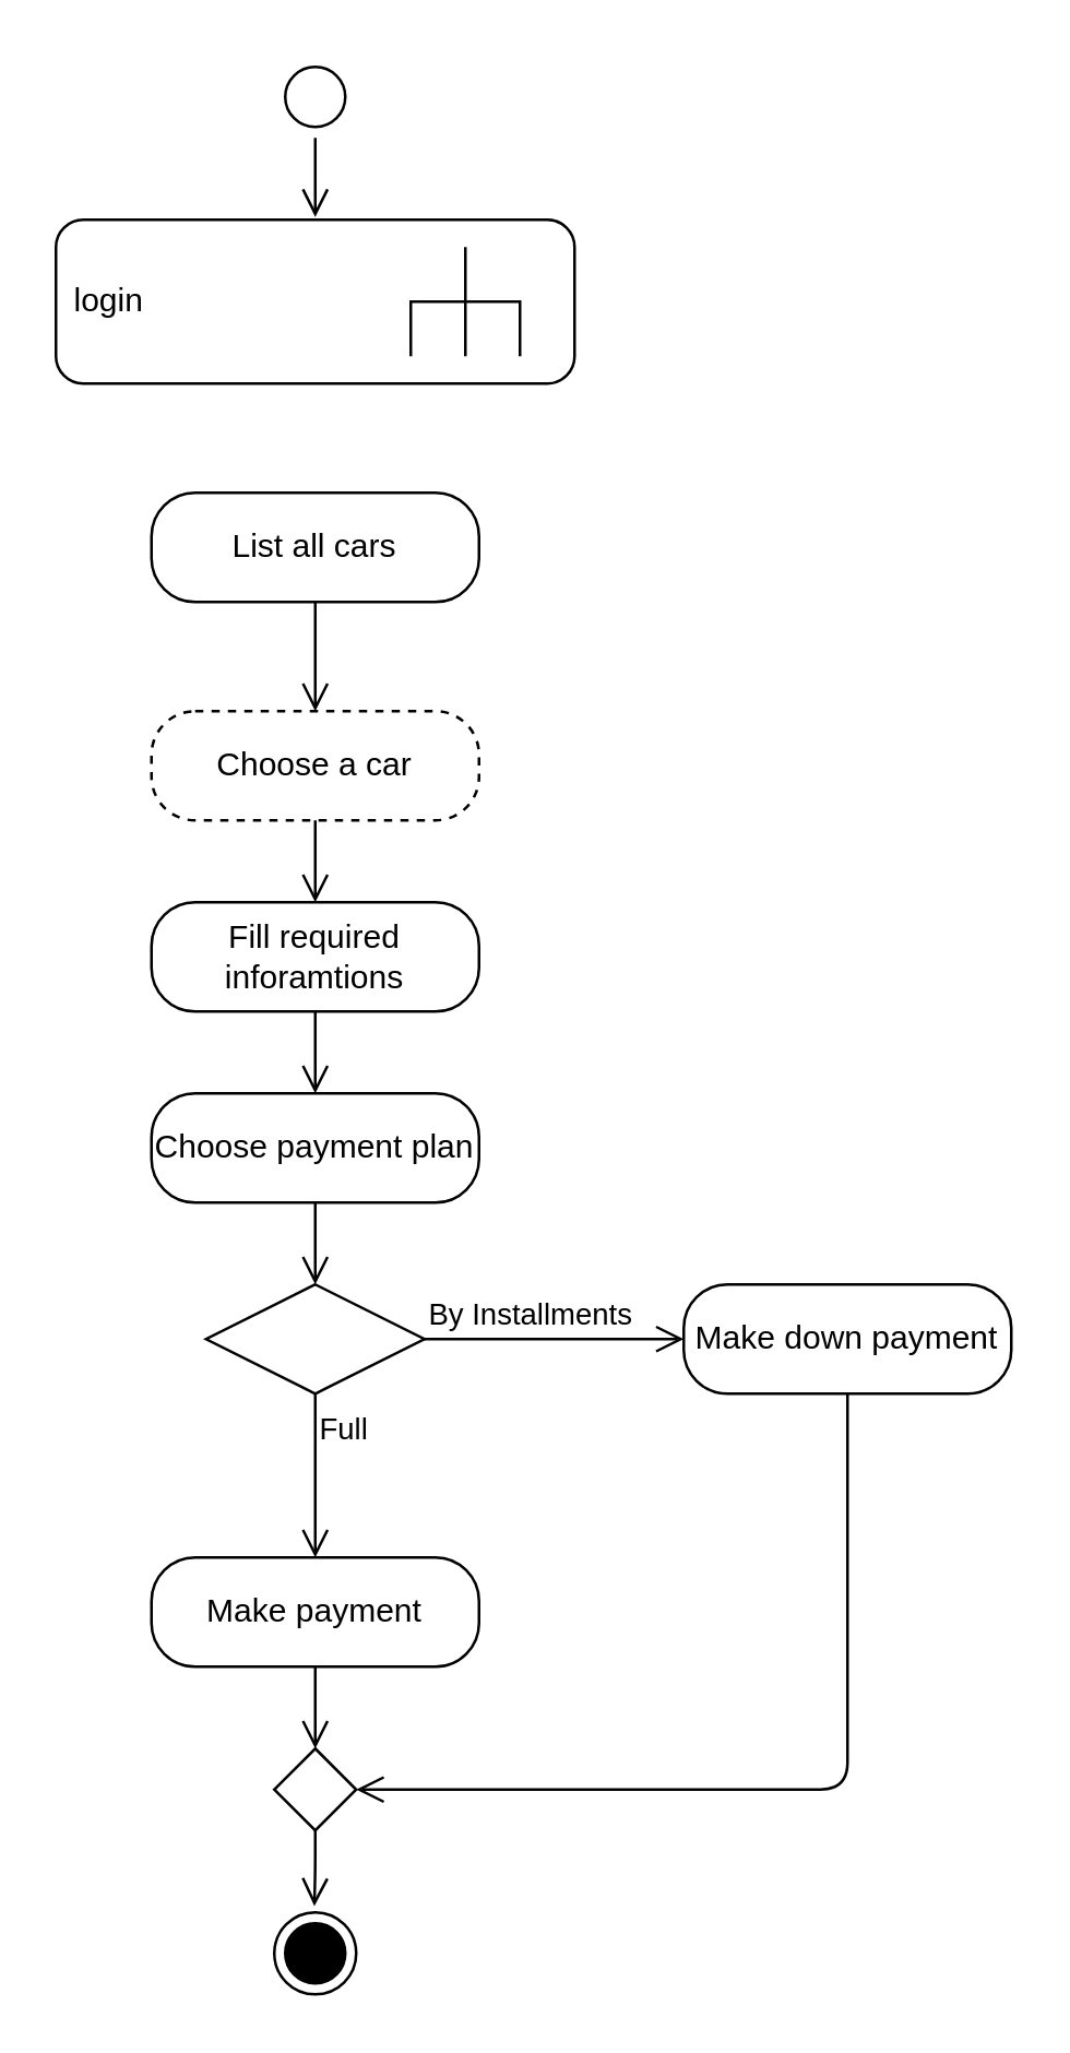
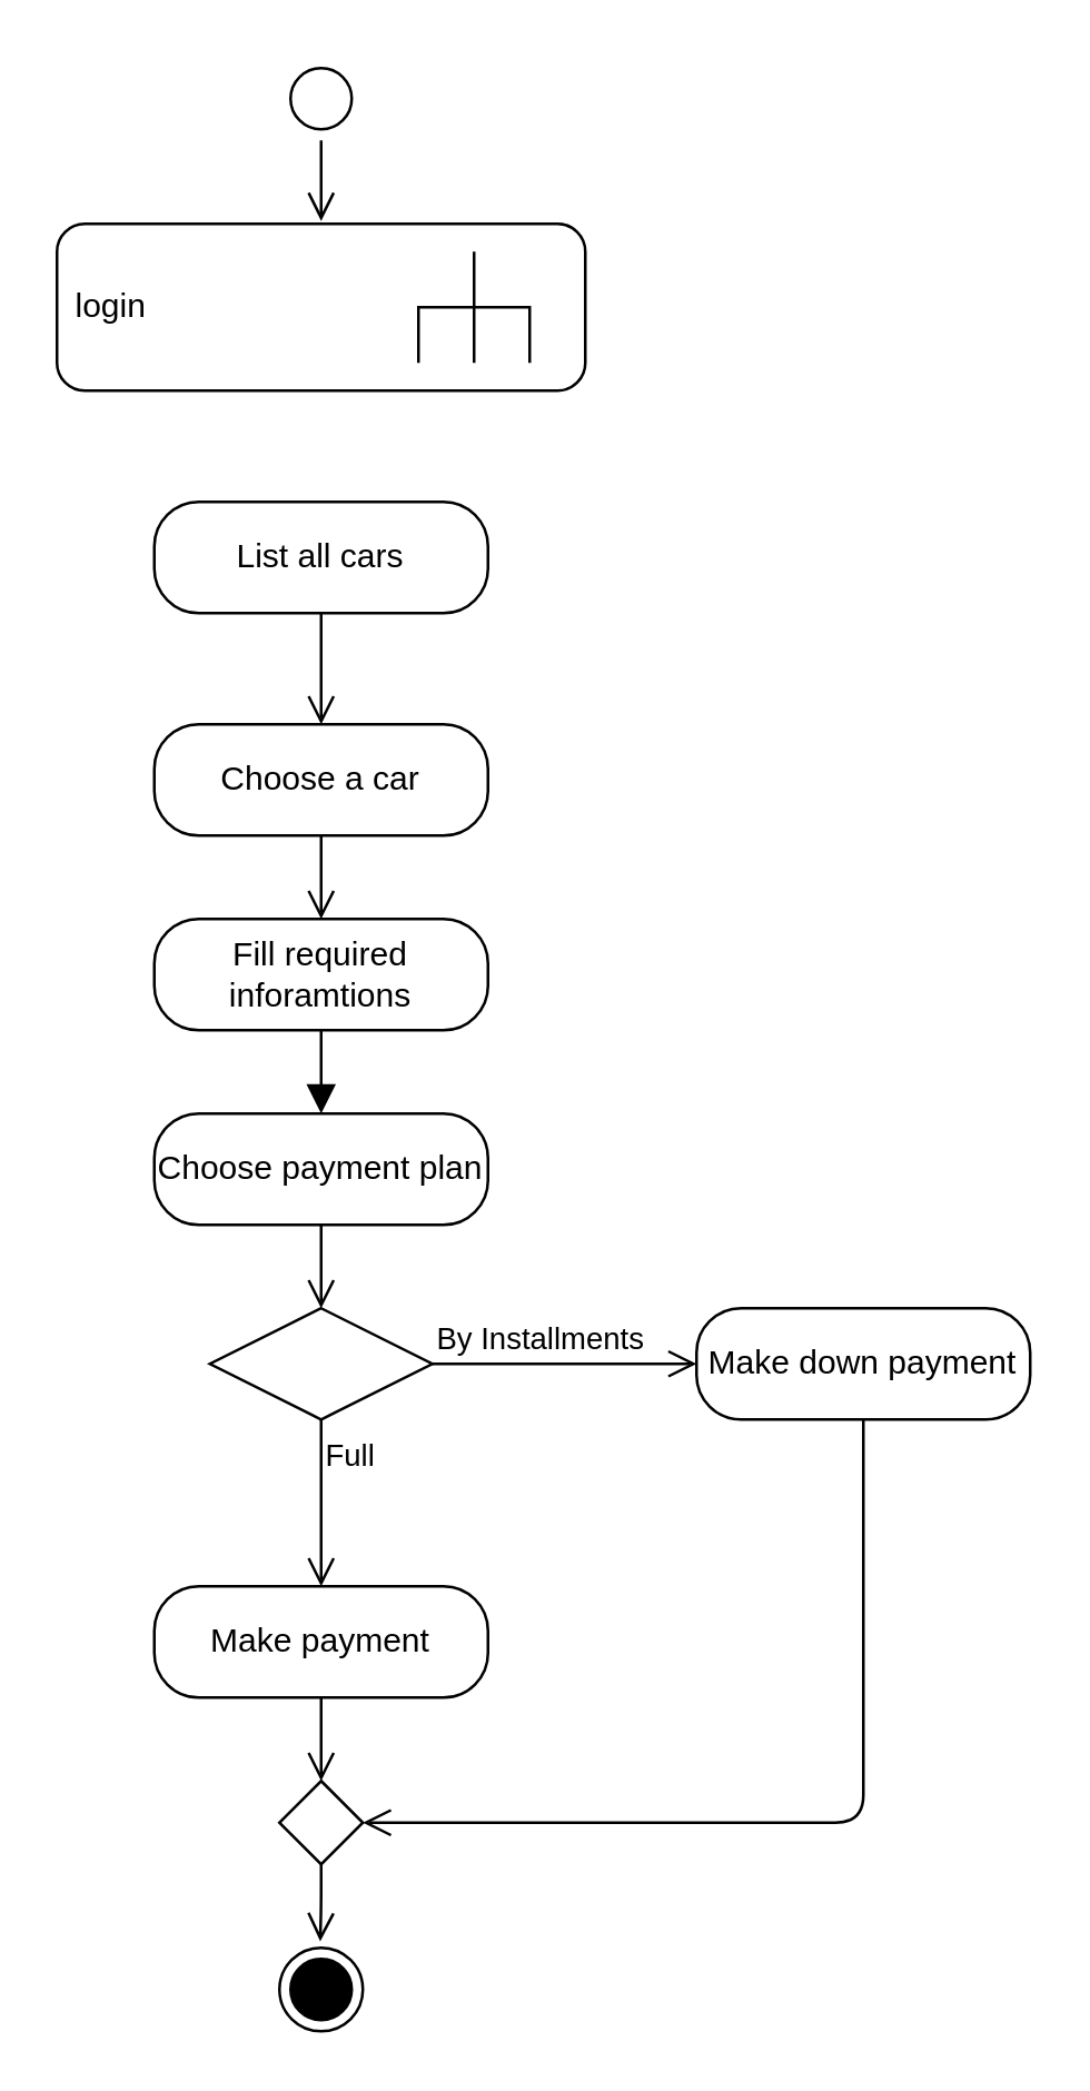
  <mxCell id="0" />
  <mxCell id="1" parent="0" />
  <mxCell id="2" value="login" style="shape=mxgraph.uml25.behaviorAction;html=1;rounded=1;absoluteArcSize=1;arcSize=10;align=left;spacingLeft=5;whiteSpace=wrap;" vertex="1" parent="1"><mxGeometry x="20" y="80" width="190" height="60" as="geometry" /></mxCell>
  <mxCell id="3" value="" style="ellipse;html=1;shape=startState;" vertex="1" parent="1"><mxGeometry x="100" width="30" height="30" as="geometry" y="20" /></mxCell>
  <mxCell id="4" value="" style="edgeStyle=orthogonalEdgeStyle;html=1;verticalAlign=bottom;endArrow=open;endSize=8;entryX=0.5;entryY=-0.017;entryDx=0;entryDy=0;entryPerimeter=0;" edge="1" source="3" parent="1" target="2"><mxGeometry relative="1" as="geometry"><mxPoint x="115" y="110" as="targetPoint" /></mxGeometry></mxCell>
  <mxCell id="5" value="List all cars" style="rounded=1;whiteSpace=wrap;html=1;arcSize=40;" vertex="1" parent="1"><mxGeometry x="55" y="180" width="120" height="40" as="geometry" /></mxCell>
  <mxCell id="6" value="" style="edgeStyle=orthogonalEdgeStyle;html=1;verticalAlign=bottom;endArrow=open;endSize=8;entryX=0.5;entryY=0;entryDx=0;entryDy=0;" edge="1" source="5" parent="1" target="7"><mxGeometry relative="1" as="geometry"><mxPoint x="115" y="260" as="targetPoint" /></mxGeometry></mxCell>
- <mxCell id="7" value="Choose a car" style="rounded=1;whiteSpace=wrap;html=1;arcSize=40;dashed=1;" vertex="1" parent="1"><mxGeometry x="55" y="260" width="120" height="40" as="geometry" /></mxCell>
+ <mxCell id="7" value="Choose a car" style="rounded=1;whiteSpace=wrap;html=1;arcSize=40;" vertex="1" parent="1"><mxGeometry x="55" y="260" width="120" height="40" as="geometry" /></mxCell>
  <mxCell id="8" value="" style="edgeStyle=orthogonalEdgeStyle;html=1;verticalAlign=bottom;endArrow=open;endSize=8;" edge="1" source="7" parent="1"><mxGeometry relative="1" as="geometry"><mxPoint x="115" y="330" as="targetPoint" /></mxGeometry></mxCell>
  <mxCell id="9" value="&lt;div&gt;Fill required inforamtions&lt;/div&gt;" style="rounded=1;whiteSpace=wrap;html=1;arcSize=40;" vertex="1" parent="1"><mxGeometry x="55" y="330" width="120" height="40" as="geometry" /></mxCell>
- <mxCell id="10" value="" style="edgeStyle=orthogonalEdgeStyle;html=1;verticalAlign=bottom;endArrow=open;endSize=8;entryX=0.5;entryY=0;entryDx=0;entryDy=0;" edge="1" source="9" parent="1" target="11"><mxGeometry relative="1" as="geometry"><mxPoint x="115" y="400" as="targetPoint" /></mxGeometry></mxCell>
+ <mxCell id="10" value="" style="edgeStyle=orthogonalEdgeStyle;html=1;verticalAlign=bottom;endArrow=block;endSize=8;entryX=0.5;entryY=0;entryDx=0;entryDy=0;" edge="1" source="9" parent="1" target="11"><mxGeometry relative="1" as="geometry"><mxPoint x="115" y="400" as="targetPoint" /></mxGeometry></mxCell>
  <mxCell id="11" value="Choose payment plan" style="rounded=1;whiteSpace=wrap;html=1;arcSize=40;" vertex="1" parent="1"><mxGeometry x="55" y="400" width="120" height="40" as="geometry" /></mxCell>
  <mxCell id="12" value="" style="edgeStyle=orthogonalEdgeStyle;html=1;verticalAlign=bottom;endArrow=open;endSize=8;entryX=0.5;entryY=0;entryDx=0;entryDy=0;" edge="1" source="11" parent="1" target="13"><mxGeometry relative="1" as="geometry"><mxPoint x="115" y="470" as="targetPoint" /></mxGeometry></mxCell>
  <mxCell id="13" value="" style="rhombus;whiteSpace=wrap;html=1;" vertex="1" parent="1"><mxGeometry x="75" y="470" width="80" height="40" as="geometry" /></mxCell>
  <mxCell id="14" value="By Installments" style="edgeStyle=orthogonalEdgeStyle;html=1;align=left;verticalAlign=bottom;endArrow=open;endSize=8;" edge="1" source="13" parent="1" target="18"><mxGeometry x="-1" relative="1" as="geometry"><mxPoint x="250" y="490" as="targetPoint" /></mxGeometry></mxCell>
  <mxCell id="15" value="Full" style="edgeStyle=orthogonalEdgeStyle;html=1;align=left;verticalAlign=top;endArrow=open;endSize=8;" edge="1" source="13" parent="1"><mxGeometry x="-1" relative="1" as="geometry"><mxPoint x="115" y="570" as="targetPoint" /></mxGeometry></mxCell>
  <mxCell id="16" value="Make payment" style="rounded=1;whiteSpace=wrap;html=1;arcSize=40;" vertex="1" parent="1"><mxGeometry x="55" y="570" width="120" height="40" as="geometry" /></mxCell>
  <mxCell id="17" value="" style="edgeStyle=orthogonalEdgeStyle;html=1;verticalAlign=bottom;endArrow=open;endSize=8;entryX=0.5;entryY=0;entryDx=0;entryDy=0;" edge="1" source="16" parent="1" target="20"><mxGeometry relative="1" as="geometry"><mxPoint x="115" y="670" as="targetPoint" /></mxGeometry></mxCell>
  <mxCell id="18" value="Make down payment" style="rounded=1;whiteSpace=wrap;html=1;arcSize=40;" vertex="1" parent="1"><mxGeometry x="250" y="470" width="120" height="40" as="geometry" /></mxCell>
  <mxCell id="19" value="" style="edgeStyle=orthogonalEdgeStyle;html=1;verticalAlign=bottom;endArrow=open;endSize=8;entryX=1;entryY=0.5;entryDx=0;entryDy=0;" edge="1" source="18" parent="1" target="20"><mxGeometry relative="1" as="geometry"><mxPoint x="310" y="570" as="targetPoint" /><Array as="points"><mxPoint x="310" y="655" /></Array></mxGeometry></mxCell>
  <mxCell id="20" value="" style="rhombus;" vertex="1" parent="1"><mxGeometry x="100" y="640" width="30" height="30" as="geometry" /></mxCell>
  <mxCell id="21" value="" style="edgeStyle=orthogonalEdgeStyle;html=1;align=left;verticalAlign=top;endArrow=open;endSize=8;entryX=0.489;entryY=-0.078;entryDx=0;entryDy=0;entryPerimeter=0;" edge="1" parent="1" source="20" target="22"><mxGeometry x="-1" relative="1" as="geometry"><mxPoint x="115" y="690" as="targetPoint" /><mxPoint x="115" y="680" as="sourcePoint" /></mxGeometry></mxCell>
  <mxCell id="22" value="" style="ellipse;html=1;shape=endState;fillColor=strokeColor;" vertex="1" parent="1"><mxGeometry x="100" y="700" width="30" height="30" as="geometry" /></mxCell>
